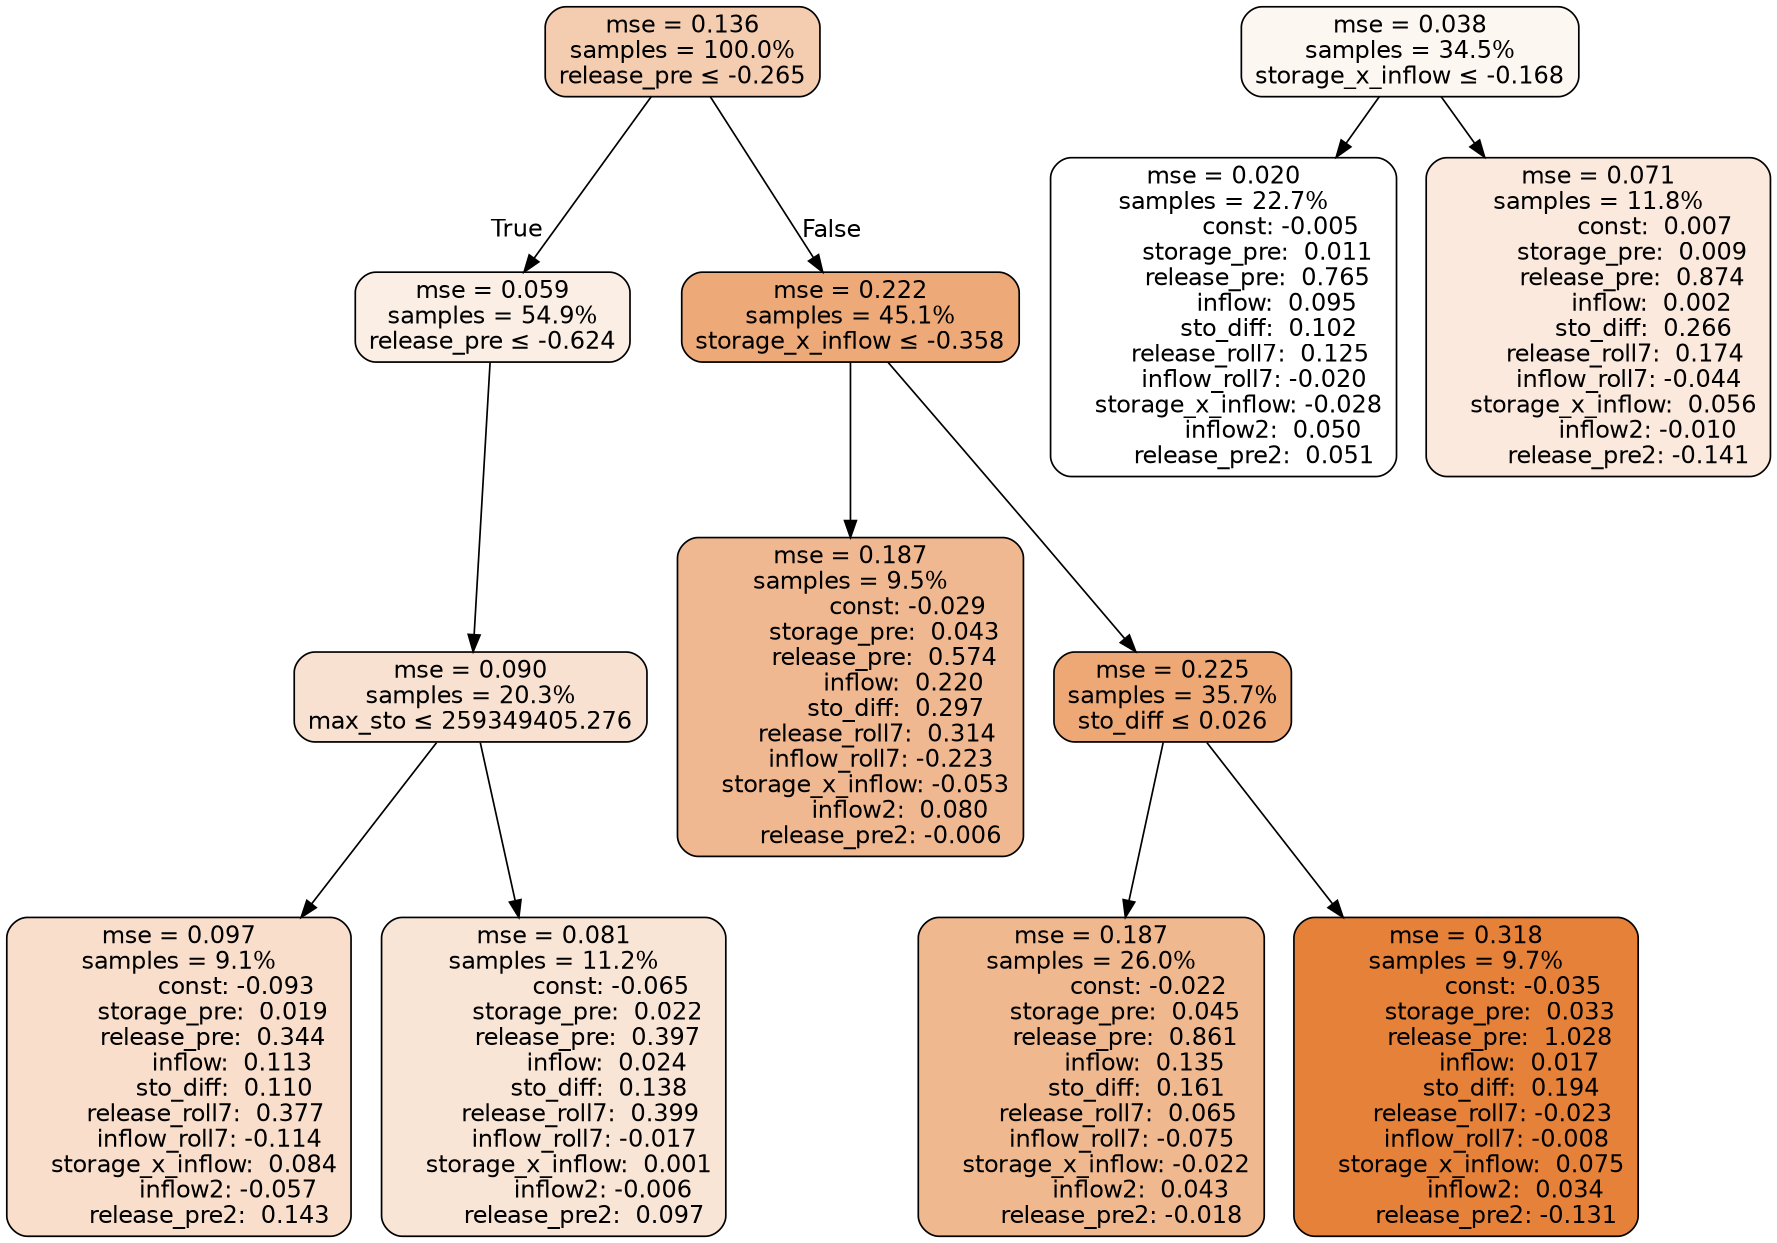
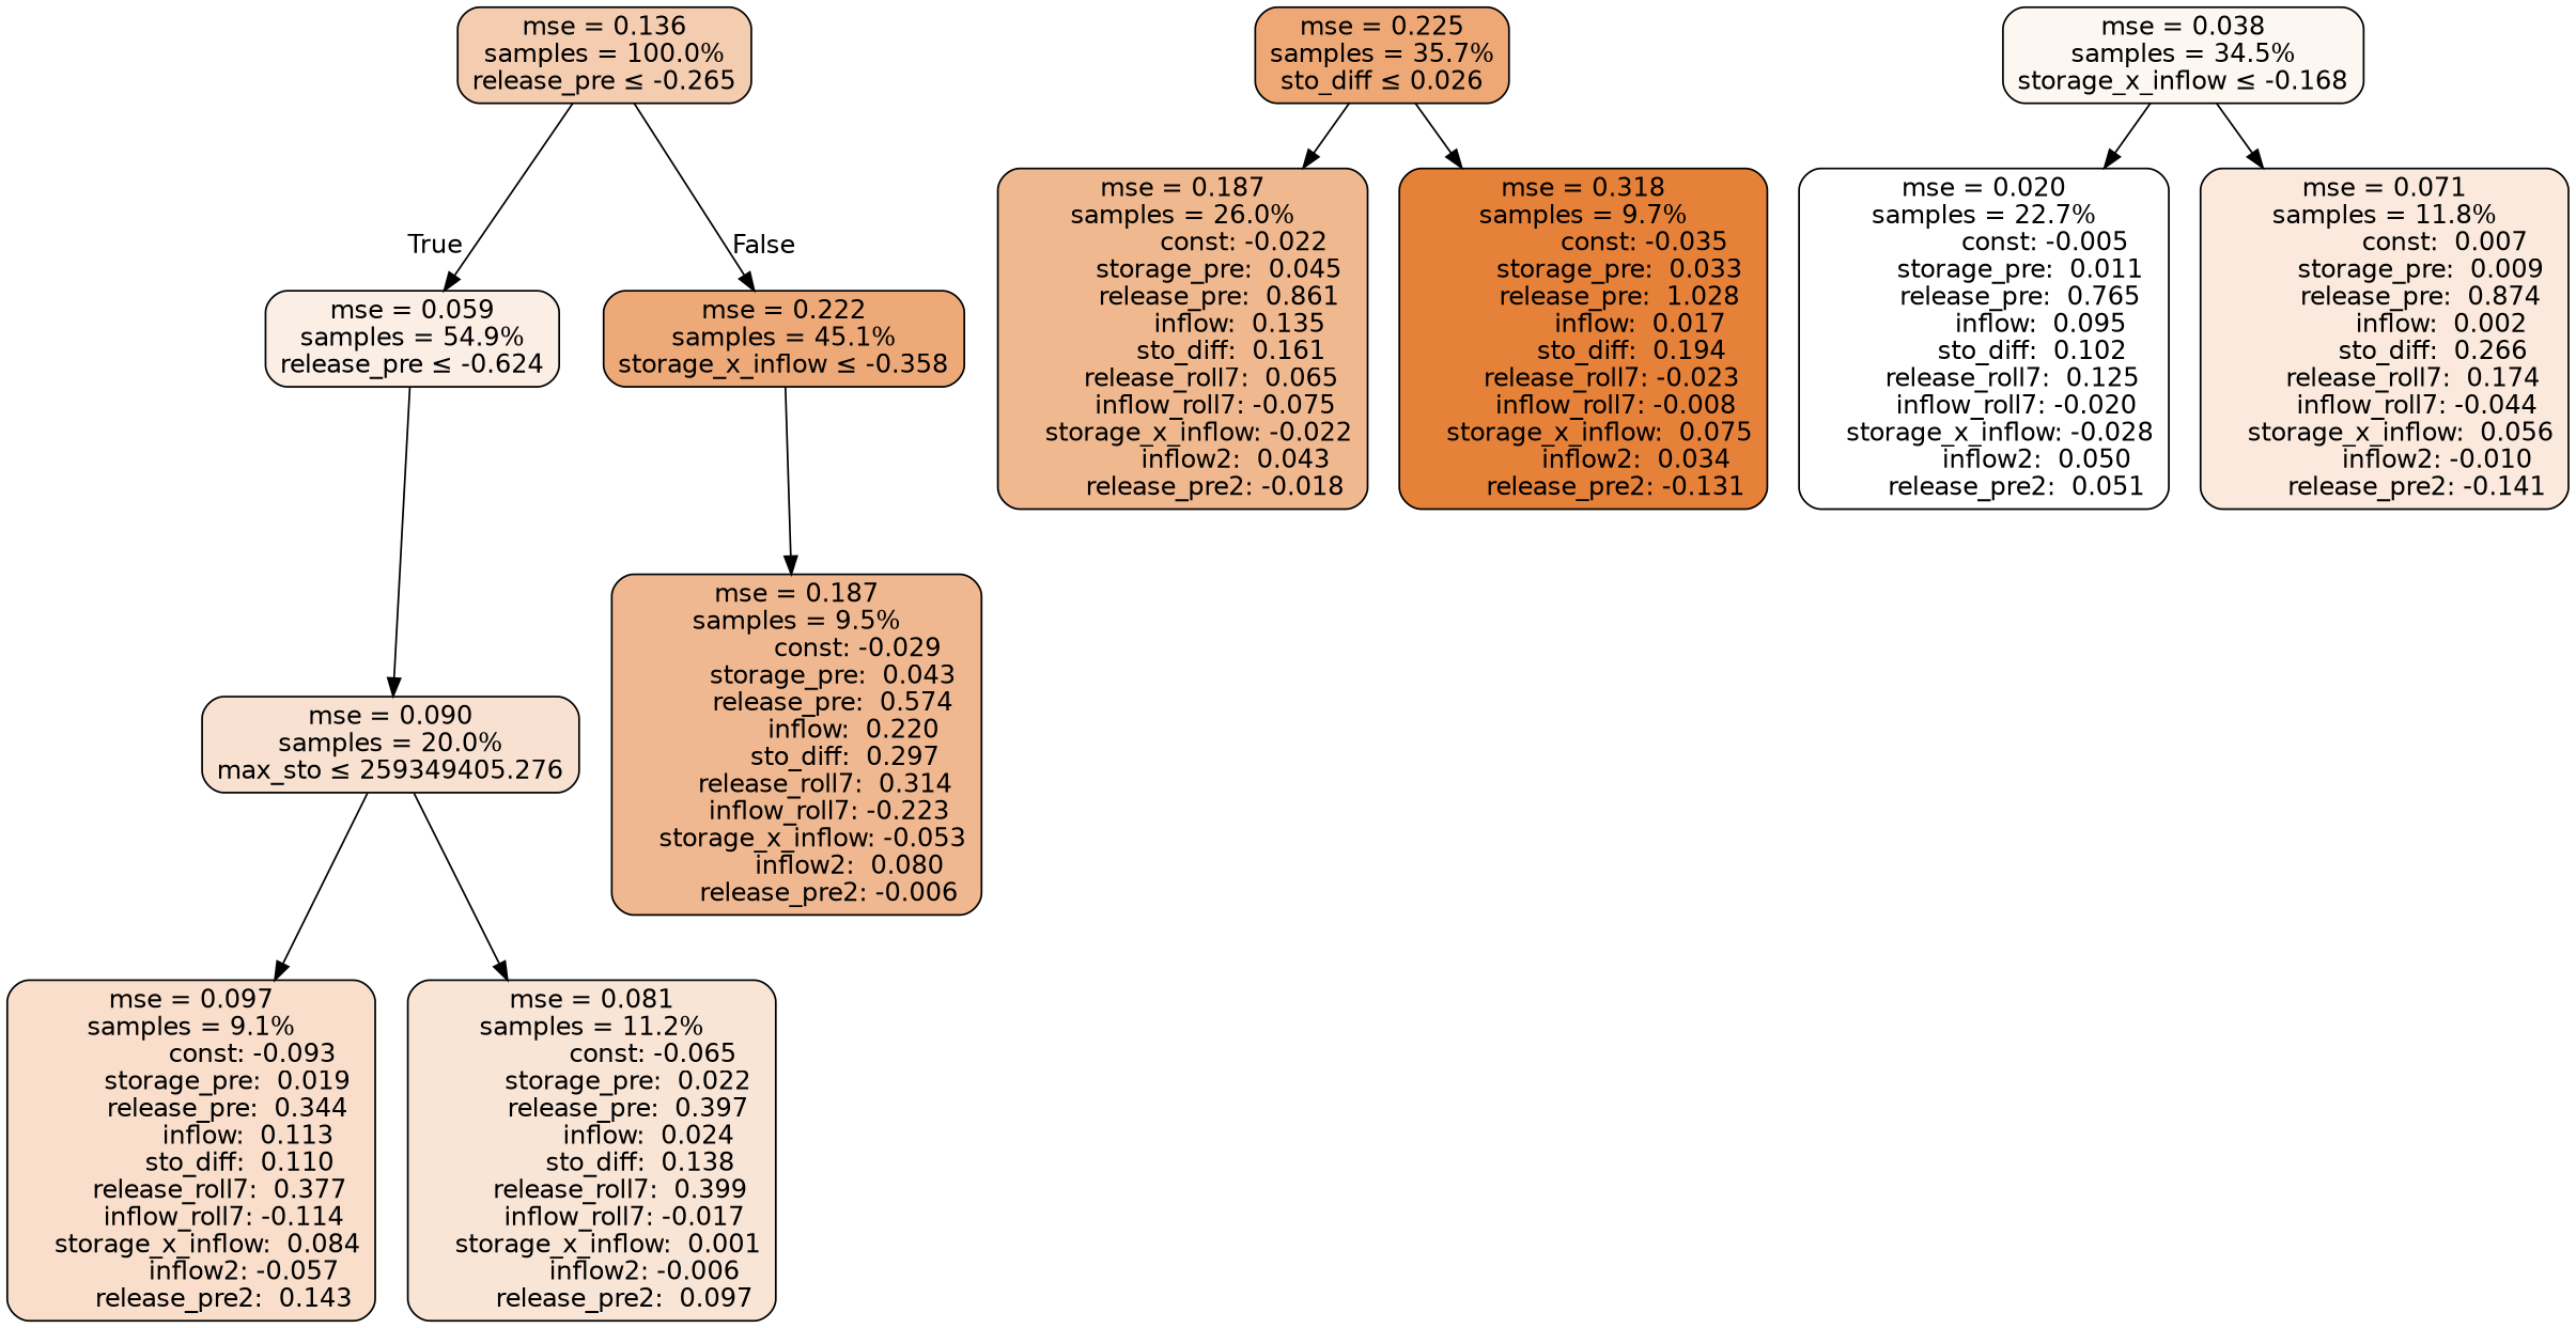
  digraph {
    node [color=black fontname=helvetica shape=rectangle style="filled, rounded"]
    edge [fontname=helvetica]
    n1 [fillcolor="#f4cdb1" label="mse = 0.136\nsamples = 100.0%\nrelease_pre &le; -0.265"]
    n2 [fillcolor="#fbeee5" label="mse = 0.059\nsamples = 54.9%\nrelease_pre &le; -0.624"]
    n3 [fillcolor="#eda978" label="mse = 0.222\nsamples = 45.1%\nstorage_x_inflow &le; -0.358"]
-   n4 [fillcolor="#f8e1d0" label="mse = 0.090\nsamples = 20.3%\nmax_sto &le; 259349405.276"]
+   n4 [fillcolor="#f8e1d0" label="mse = 0.090\nsamples = 20.0%\nmax_sto &le; 259349405.276"]
    n5 [fillcolor="#f0b890" label="mse = 0.187\nsamples = 9.5%\n               const: -0.029\n         storage_pre:  0.043\n         release_pre:  0.574\n              inflow:  0.220\n            sto_diff:  0.297\n       release_roll7:  0.314\n        inflow_roll7: -0.223\n    storage_x_inflow: -0.053\n             inflow2:  0.080\n        release_pre2: -0.006"]
    n6 [fillcolor="#eda876" label="mse = 0.225\nsamples = 35.7%\nsto_diff &le; 0.026"]
    n7 [fillcolor="#f8decb" label="mse = 0.097\nsamples = 9.1%\n               const: -0.093\n         storage_pre:  0.019\n         release_pre:  0.344\n              inflow:  0.113\n            sto_diff:  0.110\n       release_roll7:  0.377\n        inflow_roll7: -0.114\n    storage_x_inflow:  0.084\n             inflow2: -0.057\n        release_pre2:  0.143"]
    n8 [fillcolor="#f9e5d6" label="mse = 0.081\nsamples = 11.2%\n               const: -0.065\n         storage_pre:  0.022\n         release_pre:  0.397\n              inflow:  0.024\n            sto_diff:  0.138\n       release_roll7:  0.399\n        inflow_roll7: -0.017\n    storage_x_inflow:  0.001\n             inflow2: -0.006\n        release_pre2:  0.097"]
    n9 [fillcolor="#fdf7f2" label="mse = 0.038\nsamples = 34.5%\nstorage_x_inflow &le; -0.168"]
    n10 [fillcolor="#ffffff" label="mse = 0.020\nsamples = 22.7%\n               const: -0.005\n         storage_pre:  0.011\n         release_pre:  0.765\n              inflow:  0.095\n            sto_diff:  0.102\n       release_roll7:  0.125\n        inflow_roll7: -0.020\n    storage_x_inflow: -0.028\n             inflow2:  0.050\n        release_pre2:  0.051"]
    n11 [fillcolor="#fae9dc" label="mse = 0.071\nsamples = 11.8%\n               const:  0.007\n         storage_pre:  0.009\n         release_pre:  0.874\n              inflow:  0.002\n            sto_diff:  0.266\n       release_roll7:  0.174\n        inflow_roll7: -0.044\n    storage_x_inflow:  0.056\n             inflow2: -0.010\n        release_pre2: -0.141"]
    n12 [fillcolor="#f0b88f" label="mse = 0.187\nsamples = 26.0%\n               const: -0.022\n         storage_pre:  0.045\n         release_pre:  0.861\n              inflow:  0.135\n            sto_diff:  0.161\n       release_roll7:  0.065\n        inflow_roll7: -0.075\n    storage_x_inflow: -0.022\n             inflow2:  0.043\n        release_pre2: -0.018"]
    n13 [fillcolor="#e58139" label="mse = 0.318\nsamples = 9.7%\n               const: -0.035\n         storage_pre:  0.033\n         release_pre:  1.028\n              inflow:  0.017\n            sto_diff:  0.194\n       release_roll7: -0.023\n        inflow_roll7: -0.008\n    storage_x_inflow:  0.075\n             inflow2:  0.034\n        release_pre2: -0.131"]
    n1 -> n2 [headlabel=True labelangle=45 labeldistance=2.5]
    n1 -> n3 [headlabel=False labelangle=-45 labeldistance=2.5]
    n2 -> n4
    n3 -> n5
-   n3 -> n6
    n4 -> n7
    n4 -> n8
    n6 -> n12
    n6 -> n13
    n9 -> n10
    n9 -> n11
  }
